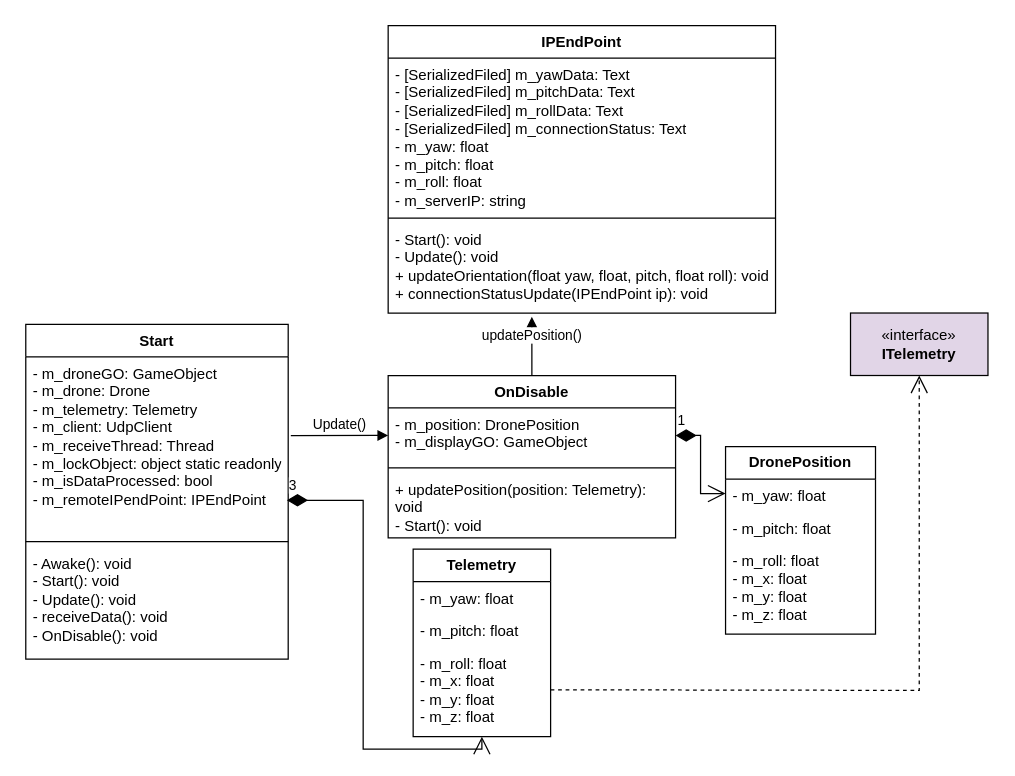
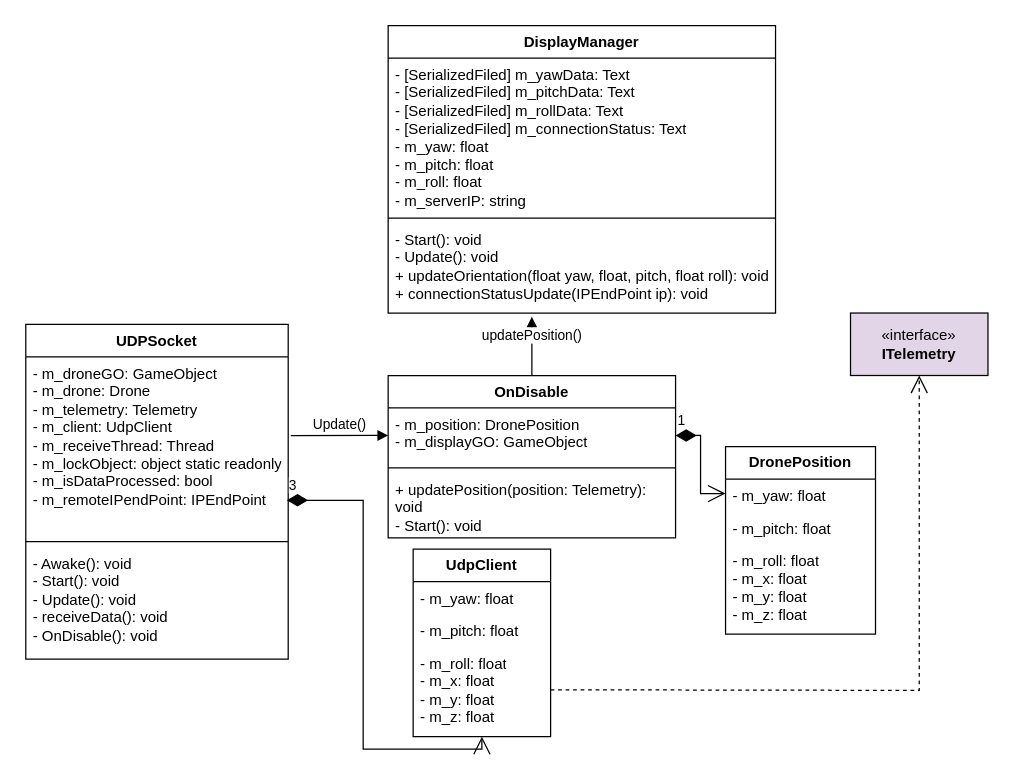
  <mxCell id="0" />
  <mxCell id="1" parent="0" />
  <mxCell id="2" value="OnDisable" style="swimlane;fontStyle=1;align=center;verticalAlign=top;childLayout=stackLayout;horizontal=1;startSize=26;horizontalStack=0;resizeParent=1;resizeParentMax=0;resizeLast=0;collapsible=1;marginBottom=0;whiteSpace=wrap;html=1;" vertex="1" parent="1"><mxGeometry x="310" y="300" width="230" height="130" as="geometry" /></mxCell>
  <mxCell id="3" value="&lt;div&gt;- m_position: DronePosition&lt;/div&gt;&lt;div&gt;- m_displayGO: GameObject&lt;br&gt;&lt;/div&gt;" style="text;strokeColor=none;fillColor=none;align=left;verticalAlign=top;spacingLeft=4;spacingRight=4;overflow=hidden;rotatable=0;points=[[0,0.5],[1,0.5]];portConstraint=eastwest;whiteSpace=wrap;html=1;" vertex="1" parent="2"><mxGeometry y="26" width="230" height="44" as="geometry" /></mxCell>
  <mxCell id="4" value="" style="line;strokeWidth=1;fillColor=none;align=left;verticalAlign=middle;spacingTop=-1;spacingLeft=3;spacingRight=3;rotatable=0;labelPosition=right;points=[];portConstraint=eastwest;strokeColor=inherit;" vertex="1" parent="2"><mxGeometry y="70" width="230" height="8" as="geometry" /></mxCell>
  <mxCell id="5" value="&lt;div&gt;+ updatePosition(position: Telemetry): void&lt;/div&gt;&lt;div&gt;- Start(): void&lt;br&gt;&lt;/div&gt;" style="text;strokeColor=none;fillColor=none;align=left;verticalAlign=top;spacingLeft=4;spacingRight=4;overflow=hidden;rotatable=0;points=[[0,0.5],[1,0.5]];portConstraint=eastwest;whiteSpace=wrap;html=1;" vertex="1" parent="2"><mxGeometry y="78" width="230" height="52" as="geometry" /></mxCell>
  <mxCell id="6" value="&lt;b&gt;DronePosition&lt;/b&gt;" style="swimlane;fontStyle=0;childLayout=stackLayout;horizontal=1;startSize=26;fillColor=none;horizontalStack=0;resizeParent=1;resizeParentMax=0;resizeLast=0;collapsible=1;marginBottom=0;whiteSpace=wrap;html=1;" vertex="1" parent="1"><mxGeometry x="580" y="357" width="120" height="150" as="geometry" /></mxCell>
  <mxCell id="7" value="- m_yaw: float" style="text;strokeColor=none;fillColor=none;align=left;verticalAlign=top;spacingLeft=4;spacingRight=4;overflow=hidden;rotatable=0;points=[[0,0.5],[1,0.5]];portConstraint=eastwest;whiteSpace=wrap;html=1;" vertex="1" parent="6"><mxGeometry y="26" width="120" height="26" as="geometry" /></mxCell>
  <mxCell id="8" value="- m_pitch: float" style="text;strokeColor=none;fillColor=none;align=left;verticalAlign=top;spacingLeft=4;spacingRight=4;overflow=hidden;rotatable=0;points=[[0,0.5],[1,0.5]];portConstraint=eastwest;whiteSpace=wrap;html=1;" vertex="1" parent="6"><mxGeometry y="52" width="120" height="26" as="geometry" /></mxCell>
  <mxCell id="9" value="&lt;div&gt;- m_roll: float&lt;/div&gt;&lt;div&gt;- m_x: float&lt;/div&gt;&lt;div&gt;- m_y: float&lt;/div&gt;&lt;div&gt;- m_z: float&lt;br&gt;&lt;/div&gt;" style="text;strokeColor=none;fillColor=none;align=left;verticalAlign=top;spacingLeft=4;spacingRight=4;overflow=hidden;rotatable=0;points=[[0,0.5],[1,0.5]];portConstraint=eastwest;whiteSpace=wrap;html=1;" vertex="1" parent="6"><mxGeometry y="78" width="120" height="72" as="geometry" /></mxCell>
  <mxCell id="10" value="1" style="endArrow=open;html=1;endSize=12;startArrow=diamondThin;startSize=14;startFill=1;edgeStyle=orthogonalEdgeStyle;align=left;verticalAlign=bottom;rounded=0;exitX=1;exitY=0.5;exitDx=0;exitDy=0;entryX=0;entryY=0.25;entryDx=0;entryDy=0;" edge="1" parent="1" source="3" target="6"><mxGeometry x="-1" y="3" relative="1" as="geometry"><mxPoint x="490" y="579" as="sourcePoint" /><mxPoint x="650" y="579" as="targetPoint" /></mxGeometry></mxCell>
- <mxCell id="11" value="Start" style="swimlane;fontStyle=1;align=center;verticalAlign=top;childLayout=stackLayout;horizontal=1;startSize=26;horizontalStack=0;resizeParent=1;resizeParentMax=0;resizeLast=0;collapsible=1;marginBottom=0;whiteSpace=wrap;html=1;" vertex="1" parent="1"><mxGeometry x="20" y="259" width="210" height="268" as="geometry" /></mxCell>
+ <mxCell id="11" value="UDPSocket" style="swimlane;fontStyle=1;align=center;verticalAlign=top;childLayout=stackLayout;horizontal=1;startSize=26;horizontalStack=0;resizeParent=1;resizeParentMax=0;resizeLast=0;collapsible=1;marginBottom=0;whiteSpace=wrap;html=1;" vertex="1" parent="1"><mxGeometry x="20" y="259" width="210" height="268" as="geometry" /></mxCell>
  <mxCell id="12" value="&lt;div&gt;- m_droneGO: GameObject&lt;/div&gt;&lt;div&gt;- m_drone: Drone&lt;/div&gt;&lt;div&gt;- m_telemetry: Telemetry&lt;br&gt;&lt;/div&gt;&lt;div&gt;- m_client: UdpClient&lt;/div&gt;&lt;div&gt;- m_receiveThread: Thread&lt;/div&gt;&lt;div&gt;- m_lockObject: object static readonly&lt;/div&gt;&lt;div&gt;- m_isDataProcessed: bool&lt;br&gt;&lt;/div&gt;&lt;div&gt;- m_remoteIPendPoint: IPEndPoint&lt;br&gt;&lt;/div&gt;&lt;div&gt;&lt;br&gt;&lt;/div&gt;" style="text;strokeColor=none;fillColor=none;align=left;verticalAlign=top;spacingLeft=4;spacingRight=4;overflow=hidden;rotatable=0;points=[[0,0.5],[1,0.5]];portConstraint=eastwest;whiteSpace=wrap;html=1;" vertex="1" parent="11"><mxGeometry y="26" width="210" height="144" as="geometry" /></mxCell>
  <mxCell id="13" value="" style="line;strokeWidth=1;fillColor=none;align=left;verticalAlign=middle;spacingTop=-1;spacingLeft=3;spacingRight=3;rotatable=0;labelPosition=right;points=[];portConstraint=eastwest;strokeColor=inherit;" vertex="1" parent="11"><mxGeometry y="170" width="210" height="8" as="geometry" /></mxCell>
  <mxCell id="14" value="&lt;div&gt;- Awake(): void&lt;/div&gt;&lt;div&gt;- Start(): void&lt;/div&gt;&lt;div&gt;- Update(): void&lt;/div&gt;&lt;div&gt;- receiveData(): void&lt;br&gt;&lt;/div&gt;&lt;div&gt;- OnDisable(): void &lt;br&gt;&lt;/div&gt;" style="text;strokeColor=none;fillColor=none;align=left;verticalAlign=top;spacingLeft=4;spacingRight=4;overflow=hidden;rotatable=0;points=[[0,0.5],[1,0.5]];portConstraint=eastwest;whiteSpace=wrap;html=1;" vertex="1" parent="11"><mxGeometry y="178" width="210" height="90" as="geometry" /></mxCell>
- <mxCell id="15" value="&lt;b&gt;Telemetry&lt;/b&gt;" style="swimlane;fontStyle=0;childLayout=stackLayout;horizontal=1;startSize=26;fillColor=none;horizontalStack=0;resizeParent=1;resizeParentMax=0;resizeLast=0;collapsible=1;marginBottom=0;whiteSpace=wrap;html=1;" vertex="1" parent="1"><mxGeometry x="330" y="439" width="110" height="150" as="geometry" /></mxCell>
+ <mxCell id="15" value="&lt;b&gt;UdpClient&lt;/b&gt;" style="swimlane;fontStyle=0;childLayout=stackLayout;horizontal=1;startSize=26;fillColor=none;horizontalStack=0;resizeParent=1;resizeParentMax=0;resizeLast=0;collapsible=1;marginBottom=0;whiteSpace=wrap;html=1;" vertex="1" parent="1"><mxGeometry x="330" y="439" width="110" height="150" as="geometry" /></mxCell>
  <mxCell id="16" value="- m_yaw: float" style="text;strokeColor=none;fillColor=none;align=left;verticalAlign=top;spacingLeft=4;spacingRight=4;overflow=hidden;rotatable=0;points=[[0,0.5],[1,0.5]];portConstraint=eastwest;whiteSpace=wrap;html=1;" vertex="1" parent="15"><mxGeometry y="26" width="110" height="26" as="geometry" /></mxCell>
  <mxCell id="17" value="- m_pitch: float" style="text;strokeColor=none;fillColor=none;align=left;verticalAlign=top;spacingLeft=4;spacingRight=4;overflow=hidden;rotatable=0;points=[[0,0.5],[1,0.5]];portConstraint=eastwest;whiteSpace=wrap;html=1;" vertex="1" parent="15"><mxGeometry y="52" width="110" height="26" as="geometry" /></mxCell>
  <mxCell id="18" value="&lt;div&gt;- m_roll: float&lt;/div&gt;&lt;div&gt;- m_x: float&lt;/div&gt;&lt;div&gt;- m_y: float&lt;/div&gt;&lt;div&gt;- m_z: float&lt;br&gt;&lt;/div&gt;" style="text;strokeColor=none;fillColor=none;align=left;verticalAlign=top;spacingLeft=4;spacingRight=4;overflow=hidden;rotatable=0;points=[[0,0.5],[1,0.5]];portConstraint=eastwest;whiteSpace=wrap;html=1;" vertex="1" parent="15"><mxGeometry y="78" width="110" height="72" as="geometry" /></mxCell>
  <mxCell id="19" value="«interface»&lt;br&gt;&lt;b&gt;ITelemetry&lt;/b&gt;" style="html=1;whiteSpace=wrap;fillColor=#e1d5e7;" vertex="1" parent="1"><mxGeometry x="680" y="250" width="110" height="50" as="geometry" /></mxCell>
  <mxCell id="20" value="3" style="endArrow=open;html=1;endSize=12;startArrow=diamondThin;startSize=14;startFill=1;edgeStyle=orthogonalEdgeStyle;align=left;verticalAlign=bottom;rounded=0;exitX=0.995;exitY=0.798;exitDx=0;exitDy=0;exitPerimeter=0;entryX=0.5;entryY=1;entryDx=0;entryDy=0;" edge="1" parent="1" source="12" target="15"><mxGeometry x="-1" y="3" relative="1" as="geometry"><mxPoint x="430" y="499" as="sourcePoint" /><mxPoint x="590" y="499" as="targetPoint" /><Array as="points"><mxPoint x="290" y="400" /><mxPoint x="290" y="599" /><mxPoint x="385" y="599" /></Array></mxGeometry></mxCell>
- <mxCell id="21" value="&lt;b&gt;IPEndPoint&lt;/b&gt;" style="swimlane;fontStyle=1;align=center;verticalAlign=top;childLayout=stackLayout;horizontal=1;startSize=26;horizontalStack=0;resizeParent=1;resizeParentMax=0;resizeLast=0;collapsible=1;marginBottom=0;whiteSpace=wrap;html=1;" vertex="1" parent="1"><mxGeometry x="310" y="20" width="310" height="230" as="geometry" /></mxCell>
+ <mxCell id="21" value="&lt;b&gt;DisplayManager&lt;/b&gt;" style="swimlane;fontStyle=1;align=center;verticalAlign=top;childLayout=stackLayout;horizontal=1;startSize=26;horizontalStack=0;resizeParent=1;resizeParentMax=0;resizeLast=0;collapsible=1;marginBottom=0;whiteSpace=wrap;html=1;" vertex="1" parent="1"><mxGeometry x="310" y="20" width="310" height="230" as="geometry" /></mxCell>
  <mxCell id="22" value="&lt;div&gt;- [SerializedFiled] m_yawData: Text&lt;/div&gt;&lt;div&gt;- [SerializedFiled] m_pitchData: Text&lt;/div&gt;&lt;div&gt;- [SerializedFiled] m_rollData: Text&lt;/div&gt;&lt;div&gt;- [SerializedFiled] m_connectionStatus: Text&lt;/div&gt;&lt;div&gt;- m_yaw: float&lt;/div&gt;&lt;div&gt;- m_pitch: float&lt;br&gt;&lt;/div&gt;&lt;div&gt;- m_roll: float&lt;/div&gt;&lt;div&gt;- m_serverIP: string&lt;br&gt;&lt;/div&gt;&lt;div&gt;&lt;br&gt;&lt;/div&gt;" style="text;strokeColor=none;fillColor=none;align=left;verticalAlign=top;spacingLeft=4;spacingRight=4;overflow=hidden;rotatable=0;points=[[0,0.5],[1,0.5]];portConstraint=eastwest;whiteSpace=wrap;html=1;" vertex="1" parent="21"><mxGeometry y="26" width="310" height="124" as="geometry" /></mxCell>
  <mxCell id="23" value="" style="line;strokeWidth=1;fillColor=none;align=left;verticalAlign=middle;spacingTop=-1;spacingLeft=3;spacingRight=3;rotatable=0;labelPosition=right;points=[];portConstraint=eastwest;strokeColor=inherit;" vertex="1" parent="21"><mxGeometry y="150" width="310" height="8" as="geometry" /></mxCell>
  <mxCell id="24" value="&lt;div&gt;- Start(): void&lt;/div&gt;&lt;div&gt;- Update(): void&lt;/div&gt;&lt;div&gt;+ updateOrientation(float yaw, float, pitch, float roll): void&lt;/div&gt;&lt;div&gt;+ connectionStatusUpdate(IPEndPoint ip): void&lt;br&gt;&lt;/div&gt;" style="text;strokeColor=none;fillColor=none;align=left;verticalAlign=top;spacingLeft=4;spacingRight=4;overflow=hidden;rotatable=0;points=[[0,0.5],[1,0.5]];portConstraint=eastwest;whiteSpace=wrap;html=1;" vertex="1" parent="21"><mxGeometry y="158" width="310" height="72" as="geometry" /></mxCell>
  <mxCell id="25" value="" style="endArrow=open;dashed=1;endFill=0;endSize=12;html=1;rounded=0;exitX=1;exitY=0.75;exitDx=0;exitDy=0;entryX=0.5;entryY=1;entryDx=0;entryDy=0;" edge="1" parent="1" source="15" target="19"><mxGeometry width="160" relative="1" as="geometry"><mxPoint x="620" y="389" as="sourcePoint" /><mxPoint x="780" y="389" as="targetPoint" /><Array as="points"><mxPoint x="735" y="552" /></Array></mxGeometry></mxCell>
  <mxCell id="26" value="updatePosition()" style="html=1;verticalAlign=bottom;endArrow=block;curved=0;rounded=0;exitX=0.5;exitY=0;exitDx=0;exitDy=0;entryX=0.371;entryY=1.042;entryDx=0;entryDy=0;entryPerimeter=0;" edge="1" parent="1" source="2" target="24"><mxGeometry width="80" relative="1" as="geometry"><mxPoint x="660" y="269" as="sourcePoint" /><mxPoint x="740" y="269" as="targetPoint" /></mxGeometry></mxCell>
  <mxCell id="27" value="Update()" style="html=1;verticalAlign=bottom;endArrow=block;curved=0;rounded=0;exitX=1.01;exitY=0.438;exitDx=0;exitDy=0;entryX=0;entryY=0.5;entryDx=0;entryDy=0;exitPerimeter=0;" edge="1" parent="1" source="12" target="3"><mxGeometry width="80" relative="1" as="geometry"><mxPoint x="660" y="319" as="sourcePoint" /><mxPoint x="740" y="319" as="targetPoint" /></mxGeometry></mxCell>
